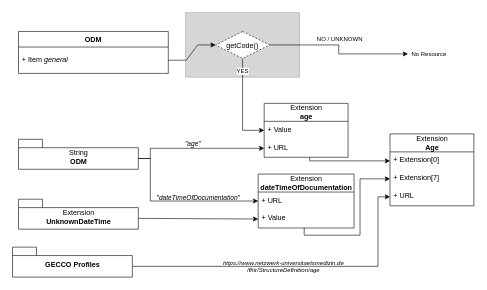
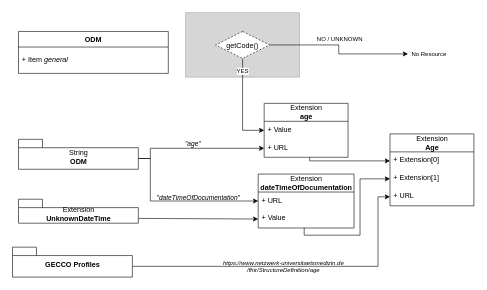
  <mxCell id="0" />
  <mxCell id="1" parent="0" />
  <mxCell id="2" value="" style="rounded=0;whiteSpace=wrap;html=1;labelBackgroundColor=none;fontFamily=Helvetica;fontSize=10;noLabel=1;opacity=40;strokeColor=#23445d;fillColor=#999999;" parent="1" vertex="1"><mxGeometry x="309" y="20.75" width="190" height="107.5" as="geometry" /></mxCell>
  <mxCell id="3" value="&lt;span style=&quot;font-weight: 400&quot;&gt;Extension&lt;/span&gt;&lt;br&gt;Age" style="swimlane;fontStyle=1;childLayout=stackLayout;horizontal=1;startSize=30;fillColor=none;horizontalStack=0;resizeParent=1;resizeParentMax=0;resizeLast=0;collapsible=1;marginBottom=0;html=1;" parent="1" vertex="1"><mxGeometry x="650" y="223" width="140" height="120" as="geometry" /></mxCell>
  <mxCell id="4" value="+ Extension[0]" style="text;strokeColor=none;fillColor=none;align=left;verticalAlign=top;spacingLeft=4;spacingRight=4;overflow=hidden;rotatable=0;points=[[0,0.5],[1,0.5]];portConstraint=eastwest;" parent="3" vertex="1"><mxGeometry y="30" width="140" height="30" as="geometry" /></mxCell>
- <mxCell id="5" value="+ Extension[7]" style="text;strokeColor=none;fillColor=none;align=left;verticalAlign=top;spacingLeft=4;spacingRight=4;overflow=hidden;rotatable=0;points=[[0,0.5],[1,0.5]];portConstraint=eastwest;" parent="3" vertex="1"><mxGeometry y="60" width="140" height="30" as="geometry" /></mxCell>
+ <mxCell id="5" value="+ Extension[1]" style="text;strokeColor=none;fillColor=none;align=left;verticalAlign=top;spacingLeft=4;spacingRight=4;overflow=hidden;rotatable=0;points=[[0,0.5],[1,0.5]];portConstraint=eastwest;" parent="3" vertex="1"><mxGeometry y="60" width="140" height="30" as="geometry" /></mxCell>
  <mxCell id="6" value="+ URL" style="text;strokeColor=none;fillColor=none;align=left;verticalAlign=top;spacingLeft=4;spacingRight=4;overflow=hidden;rotatable=0;points=[[0,0.5],[1,0.5]];portConstraint=eastwest;" parent="3" vertex="1"><mxGeometry y="90" width="140" height="30" as="geometry" /></mxCell>
  <mxCell id="7" value="ODM" style="swimlane;fontStyle=1;childLayout=stackLayout;horizontal=1;startSize=26;fillColor=none;horizontalStack=0;resizeParent=1;resizeParentMax=0;resizeLast=0;collapsible=1;marginBottom=0;" parent="1" vertex="1"><mxGeometry x="30" y="52" width="250" height="70" as="geometry" /></mxCell>
  <mxCell id="8" value="+ Item&amp;nbsp;&lt;i&gt;general&lt;/i&gt;" style="text;strokeColor=none;fillColor=none;align=left;verticalAlign=middle;spacingLeft=4;spacingRight=4;overflow=hidden;rotatable=0;points=[[0,0.5],[1,0.5]];portConstraint=eastwest;fontStyle=0;whiteSpace=wrap;html=1;" parent="7" vertex="1"><mxGeometry y="26" width="250" height="44" as="geometry" /></mxCell>
  <mxCell id="9" style="rounded=0;jumpStyle=sharp;orthogonalLoop=1;jettySize=auto;html=1;exitX=0;exitY=0;exitDx=200;exitDy=32;exitPerimeter=0;entryX=0;entryY=0.5;entryDx=0;entryDy=0;endArrow=classic;endFill=1;edgeStyle=orthogonalEdgeStyle;" parent="1" source="10" target="19" edge="1"><mxGeometry relative="1" as="geometry" /></mxCell>
- <mxCell id="10" value="&lt;span style=&quot;font-weight: normal&quot;&gt;Extension&lt;/span&gt;&lt;br&gt;UnknownDateTime" style="shape=folder;fontStyle=1;spacingTop=10;tabWidth=40;tabHeight=14;tabPosition=left;html=1;" parent="1" vertex="1"><mxGeometry x="30" y="332" width="200" height="50" as="geometry" /></mxCell>
+ <mxCell id="10" value="&lt;span style=&quot;font-weight: normal&quot;&gt;Extension&lt;/span&gt;&lt;br&gt;UnknownDateTime" style="shape=folder;fontStyle=1;spacingTop=10;tabWidth=40;tabHeight=14;tabPosition=left;html=1;" parent="1" vertex="1"><mxGeometry x="30" y="332" width="200" height="40" as="geometry" /></mxCell>
  <mxCell id="11" style="edgeStyle=orthogonalEdgeStyle;rounded=0;orthogonalLoop=1;jettySize=auto;html=1;exitX=1;exitY=0.5;exitDx=0;exitDy=0;fontFamily=Helvetica;fontSize=10;endArrow=classic;endFill=1;" parent="1" source="14" target="16" edge="1"><mxGeometry relative="1" as="geometry"><mxPoint x="670" y="100" as="targetPoint" /></mxGeometry></mxCell>
  <mxCell id="12" value="NO / UNKNOWN" style="edgeLabel;html=1;align=center;verticalAlign=middle;resizable=0;points=[];fontSize=10;fontFamily=Helvetica;" parent="11" vertex="1" connectable="0"><mxGeometry x="-0.304" y="-1" relative="1" as="geometry"><mxPoint x="30.17" y="-11" as="offset" /></mxGeometry></mxCell>
  <mxCell id="13" value="YES" style="edgeStyle=orthogonalEdgeStyle;rounded=0;orthogonalLoop=1;jettySize=auto;html=1;exitX=0.5;exitY=1;exitDx=0;exitDy=0;endArrow=classic;endFill=1;fontFamily=Helvetica;fontSize=10;fontColor=#000000;entryX=0;entryY=0.5;entryDx=0;entryDy=0;" parent="1" source="14" target="21" edge="1"><mxGeometry x="-0.734" relative="1" as="geometry"><mxPoint x="404" y="212" as="targetPoint" /><Array as="points"><mxPoint x="404" y="217" /></Array><mxPoint as="offset" /></mxGeometry></mxCell>
  <mxCell id="14" value="&lt;p style=&quot;line-height: 100%&quot;&gt;getCode()&lt;/p&gt;" style="rhombus;whiteSpace=wrap;html=1;aspect=fixed;verticalAlign=middle;dashed=1;" parent="1" vertex="1"><mxGeometry x="359" y="52" width="90" height="45" as="geometry" /></mxCell>
- <mxCell id="15" style="edgeStyle=entityRelationEdgeStyle;rounded=0;orthogonalLoop=1;jettySize=auto;html=1;exitX=1;exitY=0.5;exitDx=0;exitDy=0;fontFamily=Helvetica;fontSize=10;" parent="1" source="8" target="14" edge="1"><mxGeometry relative="1" as="geometry" /></mxCell>
  <mxCell id="16" value="No Resource" style="text;html=1;align=center;verticalAlign=middle;resizable=0;points=[];autosize=1;fontSize=10;fontFamily=Helvetica;fontColor=#000000;" parent="1" vertex="1"><mxGeometry x="680" y="79.5" width="70" height="20" as="geometry" /></mxCell>
  <mxCell id="17" value="&lt;span style=&quot;font-weight: 400&quot;&gt;Extension&lt;/span&gt;&lt;br&gt;dateTimeOfDocumentation" style="swimlane;fontStyle=1;childLayout=stackLayout;horizontal=1;startSize=30;fillColor=none;horizontalStack=0;resizeParent=1;resizeParentMax=0;resizeLast=0;collapsible=1;marginBottom=0;html=1;" parent="1" vertex="1"><mxGeometry x="430" y="290" width="160" height="90" as="geometry" /></mxCell>
  <mxCell id="18" value="+ URL" style="text;strokeColor=none;fillColor=none;align=left;verticalAlign=top;spacingLeft=4;spacingRight=4;overflow=hidden;rotatable=0;points=[[0,0.5],[1,0.5]];portConstraint=eastwest;" parent="17" vertex="1"><mxGeometry y="30" width="160" height="30" as="geometry" /></mxCell>
  <mxCell id="19" value="+ Value" style="text;strokeColor=none;fillColor=none;align=left;verticalAlign=top;spacingLeft=4;spacingRight=4;overflow=hidden;rotatable=0;points=[[0,0.5],[1,0.5]];portConstraint=eastwest;" parent="17" vertex="1"><mxGeometry y="60" width="160" height="30" as="geometry" /></mxCell>
  <mxCell id="20" value="&lt;span style=&quot;font-weight: 400&quot;&gt;Extension&lt;/span&gt;&lt;br&gt;age" style="swimlane;fontStyle=1;childLayout=stackLayout;horizontal=1;startSize=30;fillColor=none;horizontalStack=0;resizeParent=1;resizeParentMax=0;resizeLast=0;collapsible=1;marginBottom=0;html=1;" parent="1" vertex="1"><mxGeometry x="440" y="172" width="140" height="90" as="geometry" /></mxCell>
  <mxCell id="21" value="+ Value" style="text;strokeColor=none;fillColor=none;align=left;verticalAlign=top;spacingLeft=4;spacingRight=4;overflow=hidden;rotatable=0;points=[[0,0.5],[1,0.5]];portConstraint=eastwest;" parent="20" vertex="1"><mxGeometry y="30" width="140" height="30" as="geometry" /></mxCell>
  <mxCell id="22" value="+ URL" style="text;strokeColor=none;fillColor=none;align=left;verticalAlign=top;spacingLeft=4;spacingRight=4;overflow=hidden;rotatable=0;points=[[0,0.5],[1,0.5]];portConstraint=eastwest;" parent="20" vertex="1"><mxGeometry y="60" width="140" height="30" as="geometry" /></mxCell>
  <mxCell id="23" style="edgeStyle=orthogonalEdgeStyle;rounded=0;jumpStyle=sharp;orthogonalLoop=1;jettySize=auto;html=1;exitX=0;exitY=0;exitDx=200;exitDy=32;exitPerimeter=0;entryX=0;entryY=0.5;entryDx=0;entryDy=0;endArrow=classic;endFill=1;" parent="1" source="27" target="22" edge="1"><mxGeometry relative="1" as="geometry"><Array as="points"><mxPoint x="250" y="264" /><mxPoint x="250" y="247" /></Array></mxGeometry></mxCell>
  <mxCell id="24" value="&quot;age&quot;" style="edgeLabel;html=1;align=center;verticalAlign=middle;resizable=0;points=[];fontStyle=2;labelBackgroundColor=none;" parent="23" vertex="1" connectable="0"><mxGeometry x="-0.168" y="-1" relative="1" as="geometry"><mxPoint x="13" y="-9" as="offset" /></mxGeometry></mxCell>
  <mxCell id="25" style="edgeStyle=orthogonalEdgeStyle;rounded=0;jumpStyle=sharp;orthogonalLoop=1;jettySize=auto;html=1;exitX=0;exitY=0;exitDx=200;exitDy=32;exitPerimeter=0;entryX=0;entryY=0.5;entryDx=0;entryDy=0;endArrow=classic;endFill=1;" parent="1" source="27" target="18" edge="1"><mxGeometry relative="1" as="geometry"><Array as="points"><mxPoint x="250" y="264" /><mxPoint x="250" y="335" /></Array></mxGeometry></mxCell>
  <mxCell id="26" value="&quot;dateTimeOfDocumentation&quot;" style="edgeLabel;html=1;align=center;verticalAlign=middle;resizable=0;points=[];labelBackgroundColor=none;fontStyle=2" parent="25" vertex="1" connectable="0"><mxGeometry x="0.353" y="-1" relative="1" as="geometry"><mxPoint x="-13" y="-8" as="offset" /></mxGeometry></mxCell>
  <mxCell id="27" value="&lt;span style=&quot;font-weight: normal&quot;&gt;String&lt;/span&gt;&lt;br&gt;ODM" style="shape=folder;fontStyle=1;spacingTop=10;tabWidth=40;tabHeight=14;tabPosition=left;html=1;" parent="1" vertex="1"><mxGeometry x="30" y="232" width="200" height="50" as="geometry" /></mxCell>
  <mxCell id="28" style="edgeStyle=orthogonalEdgeStyle;rounded=0;jumpStyle=sharp;orthogonalLoop=1;jettySize=auto;html=1;endArrow=classic;endFill=1;entryX=0;entryY=0.5;entryDx=0;entryDy=0;exitX=0.543;exitY=1;exitDx=0;exitDy=0;exitPerimeter=0;" parent="1" source="22" target="4" edge="1"><mxGeometry relative="1" as="geometry"><Array as="points"><mxPoint x="516" y="268" /></Array></mxGeometry></mxCell>
  <mxCell id="29" style="edgeStyle=orthogonalEdgeStyle;rounded=0;jumpStyle=sharp;orthogonalLoop=1;jettySize=auto;html=1;exitX=0.48;exitY=0.989;exitDx=0;exitDy=0;endArrow=classic;endFill=1;entryX=0;entryY=0.5;entryDx=0;entryDy=0;exitPerimeter=0;" parent="1" source="19" target="5" edge="1"><mxGeometry relative="1" as="geometry"><Array as="points"><mxPoint x="507" y="392" /><mxPoint x="600" y="392" /><mxPoint x="600" y="298" /></Array></mxGeometry></mxCell>
  <mxCell id="30" style="edgeStyle=orthogonalEdgeStyle;rounded=0;orthogonalLoop=1;jettySize=auto;html=1;exitX=0;exitY=0;exitDx=200;exitDy=32;exitPerimeter=0;entryX=0;entryY=0.5;entryDx=0;entryDy=0;startArrow=none;startFill=0;endArrow=classic;endFill=1;fontStyle=2" parent="1" source="32" target="6" edge="1"><mxGeometry relative="1" as="geometry"><mxPoint x="581" y="538" as="targetPoint" /><Array as="points"><mxPoint x="630" y="444" /><mxPoint x="630" y="328" /></Array></mxGeometry></mxCell>
  <mxCell id="31" value="&lt;div&gt;&lt;font style=&quot;font-size: 10px&quot;&gt;&lt;span style=&quot;color: rgb(0 , 0 , 0) ; font-weight: 400 ; letter-spacing: normal ; text-align: center ; text-indent: 0px ; text-transform: none ; word-spacing: 0px ; display: inline ; float: none ; font-size: 10px&quot;&gt;https://www.netzwerk-universitaetsmedizin.de&lt;br&gt;&lt;/span&gt;&lt;/font&gt;&lt;font style=&quot;font-size: 10px&quot;&gt;&lt;span style=&quot;color: rgb(0 , 0 , 0) ; font-weight: 400 ; letter-spacing: normal ; text-align: center ; text-indent: 0px ; text-transform: none ; word-spacing: 0px ; display: inline ; float: none ; font-size: 10px&quot;&gt;/&lt;/span&gt;&lt;span style=&quot;color: rgb(0 , 0 , 0) ; font-weight: 400 ; letter-spacing: normal ; text-align: center ; text-indent: 0px ; text-transform: none ; word-spacing: 0px ; display: inline ; float: none ; font-size: 10px&quot;&gt;fhir/StructureDefinition/age&lt;/span&gt;&lt;/font&gt;&lt;/div&gt;" style="edgeLabel;html=1;align=center;verticalAlign=middle;resizable=0;points=[];fontSize=10;rotation=0;fontStyle=2;fontFamily=Helvetica;labelBackgroundColor=none;" parent="30" vertex="1" connectable="0"><mxGeometry x="-0.262" y="-1" relative="1" as="geometry"><mxPoint x="50.46" y="-1.89" as="offset" /></mxGeometry></mxCell>
  <mxCell id="32" value="GECCO Profiles" style="shape=folder;fontStyle=1;spacingTop=10;tabWidth=40;tabHeight=14;tabPosition=left;html=1;" parent="1" vertex="1"><mxGeometry x="20" y="412" width="200" height="50" as="geometry" /></mxCell>
